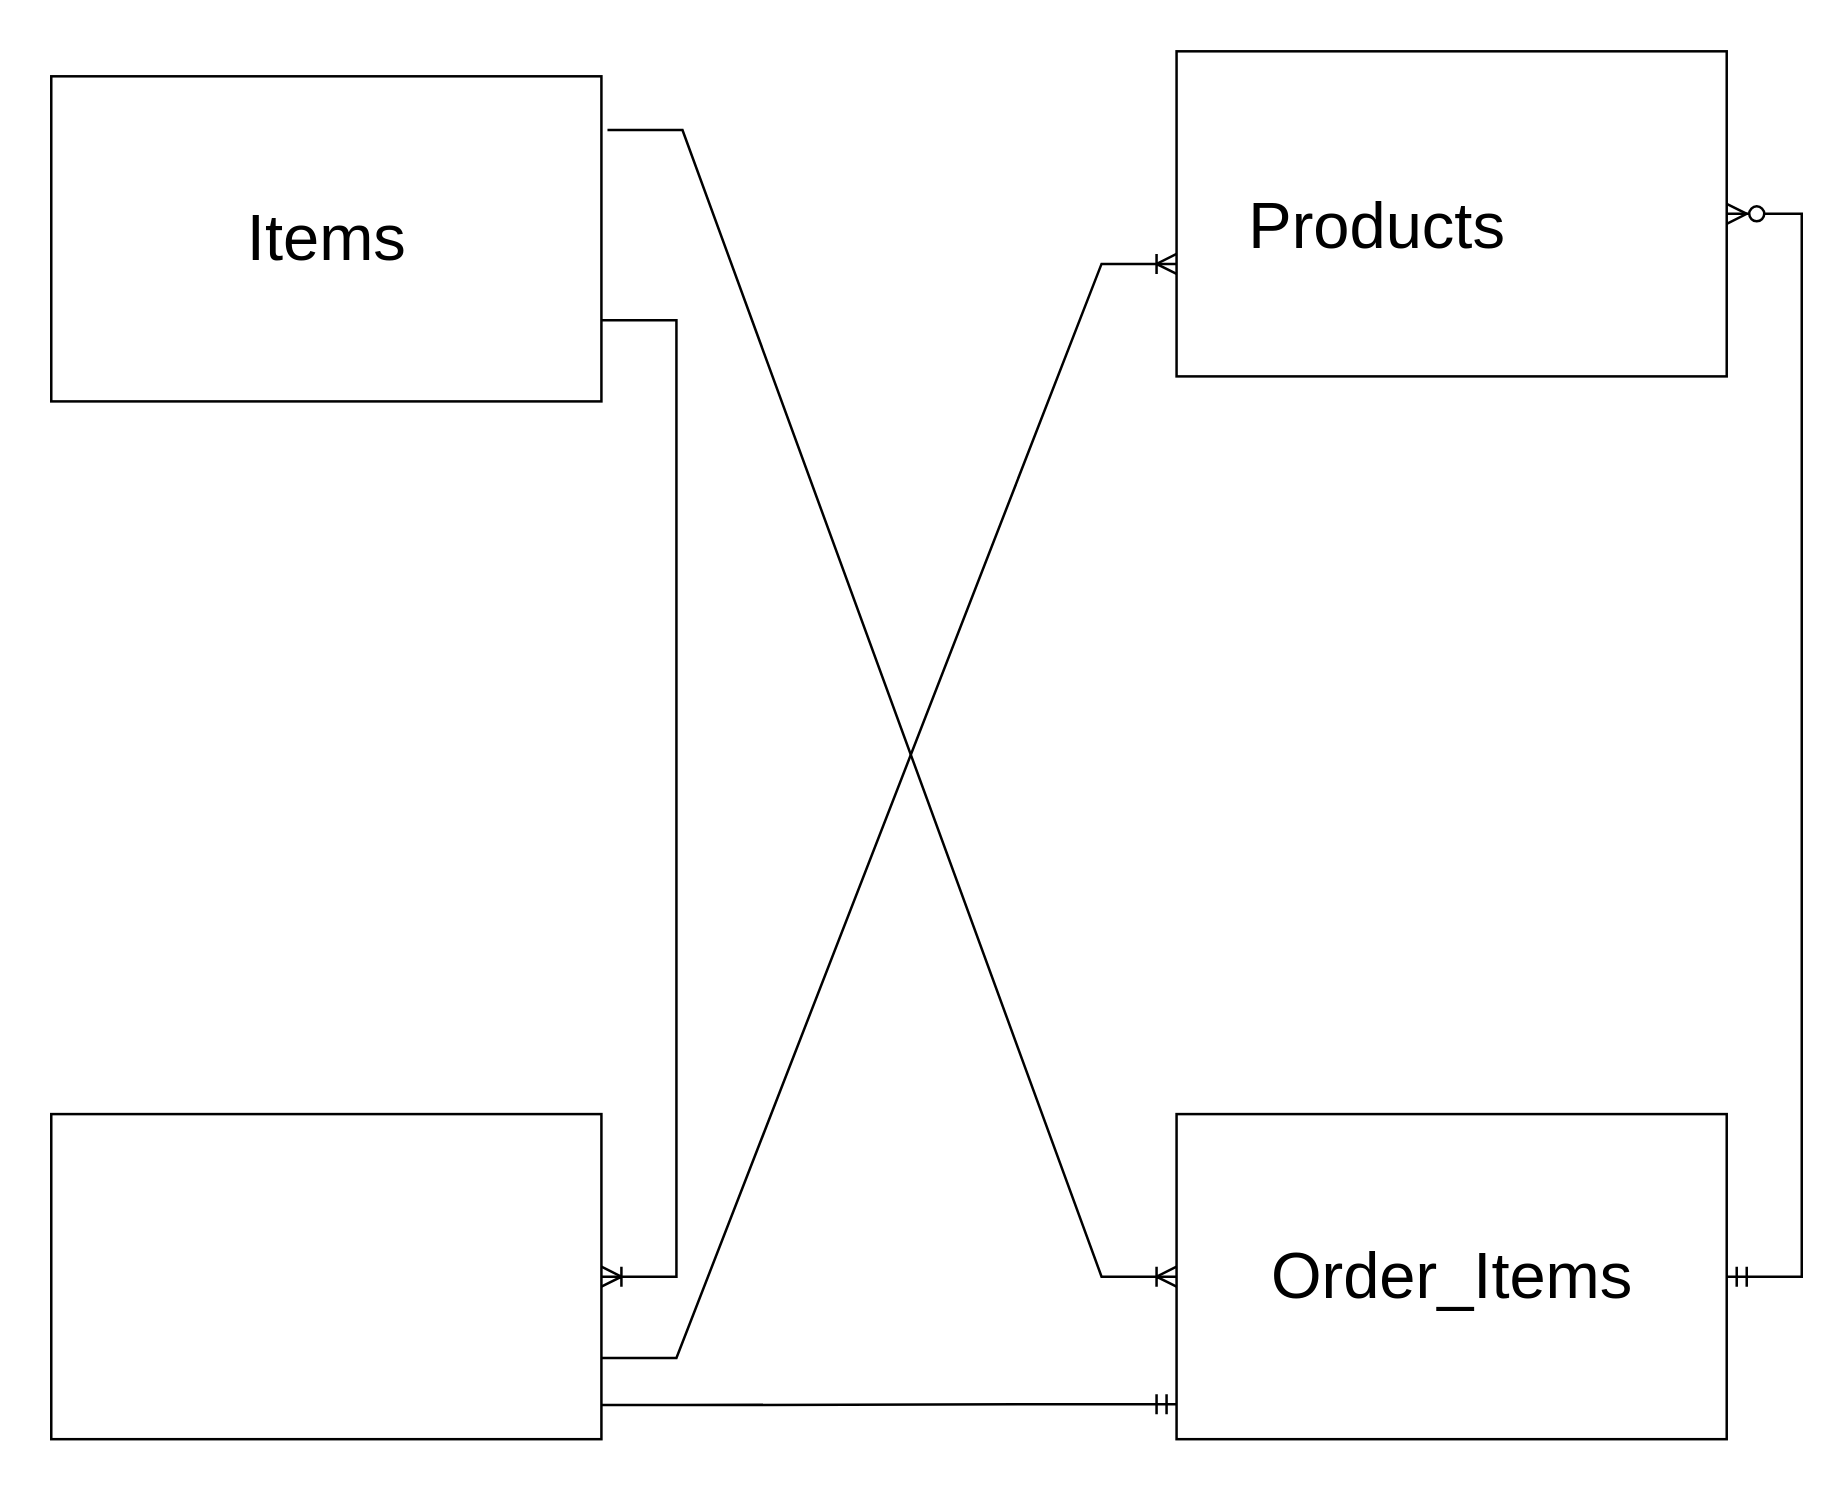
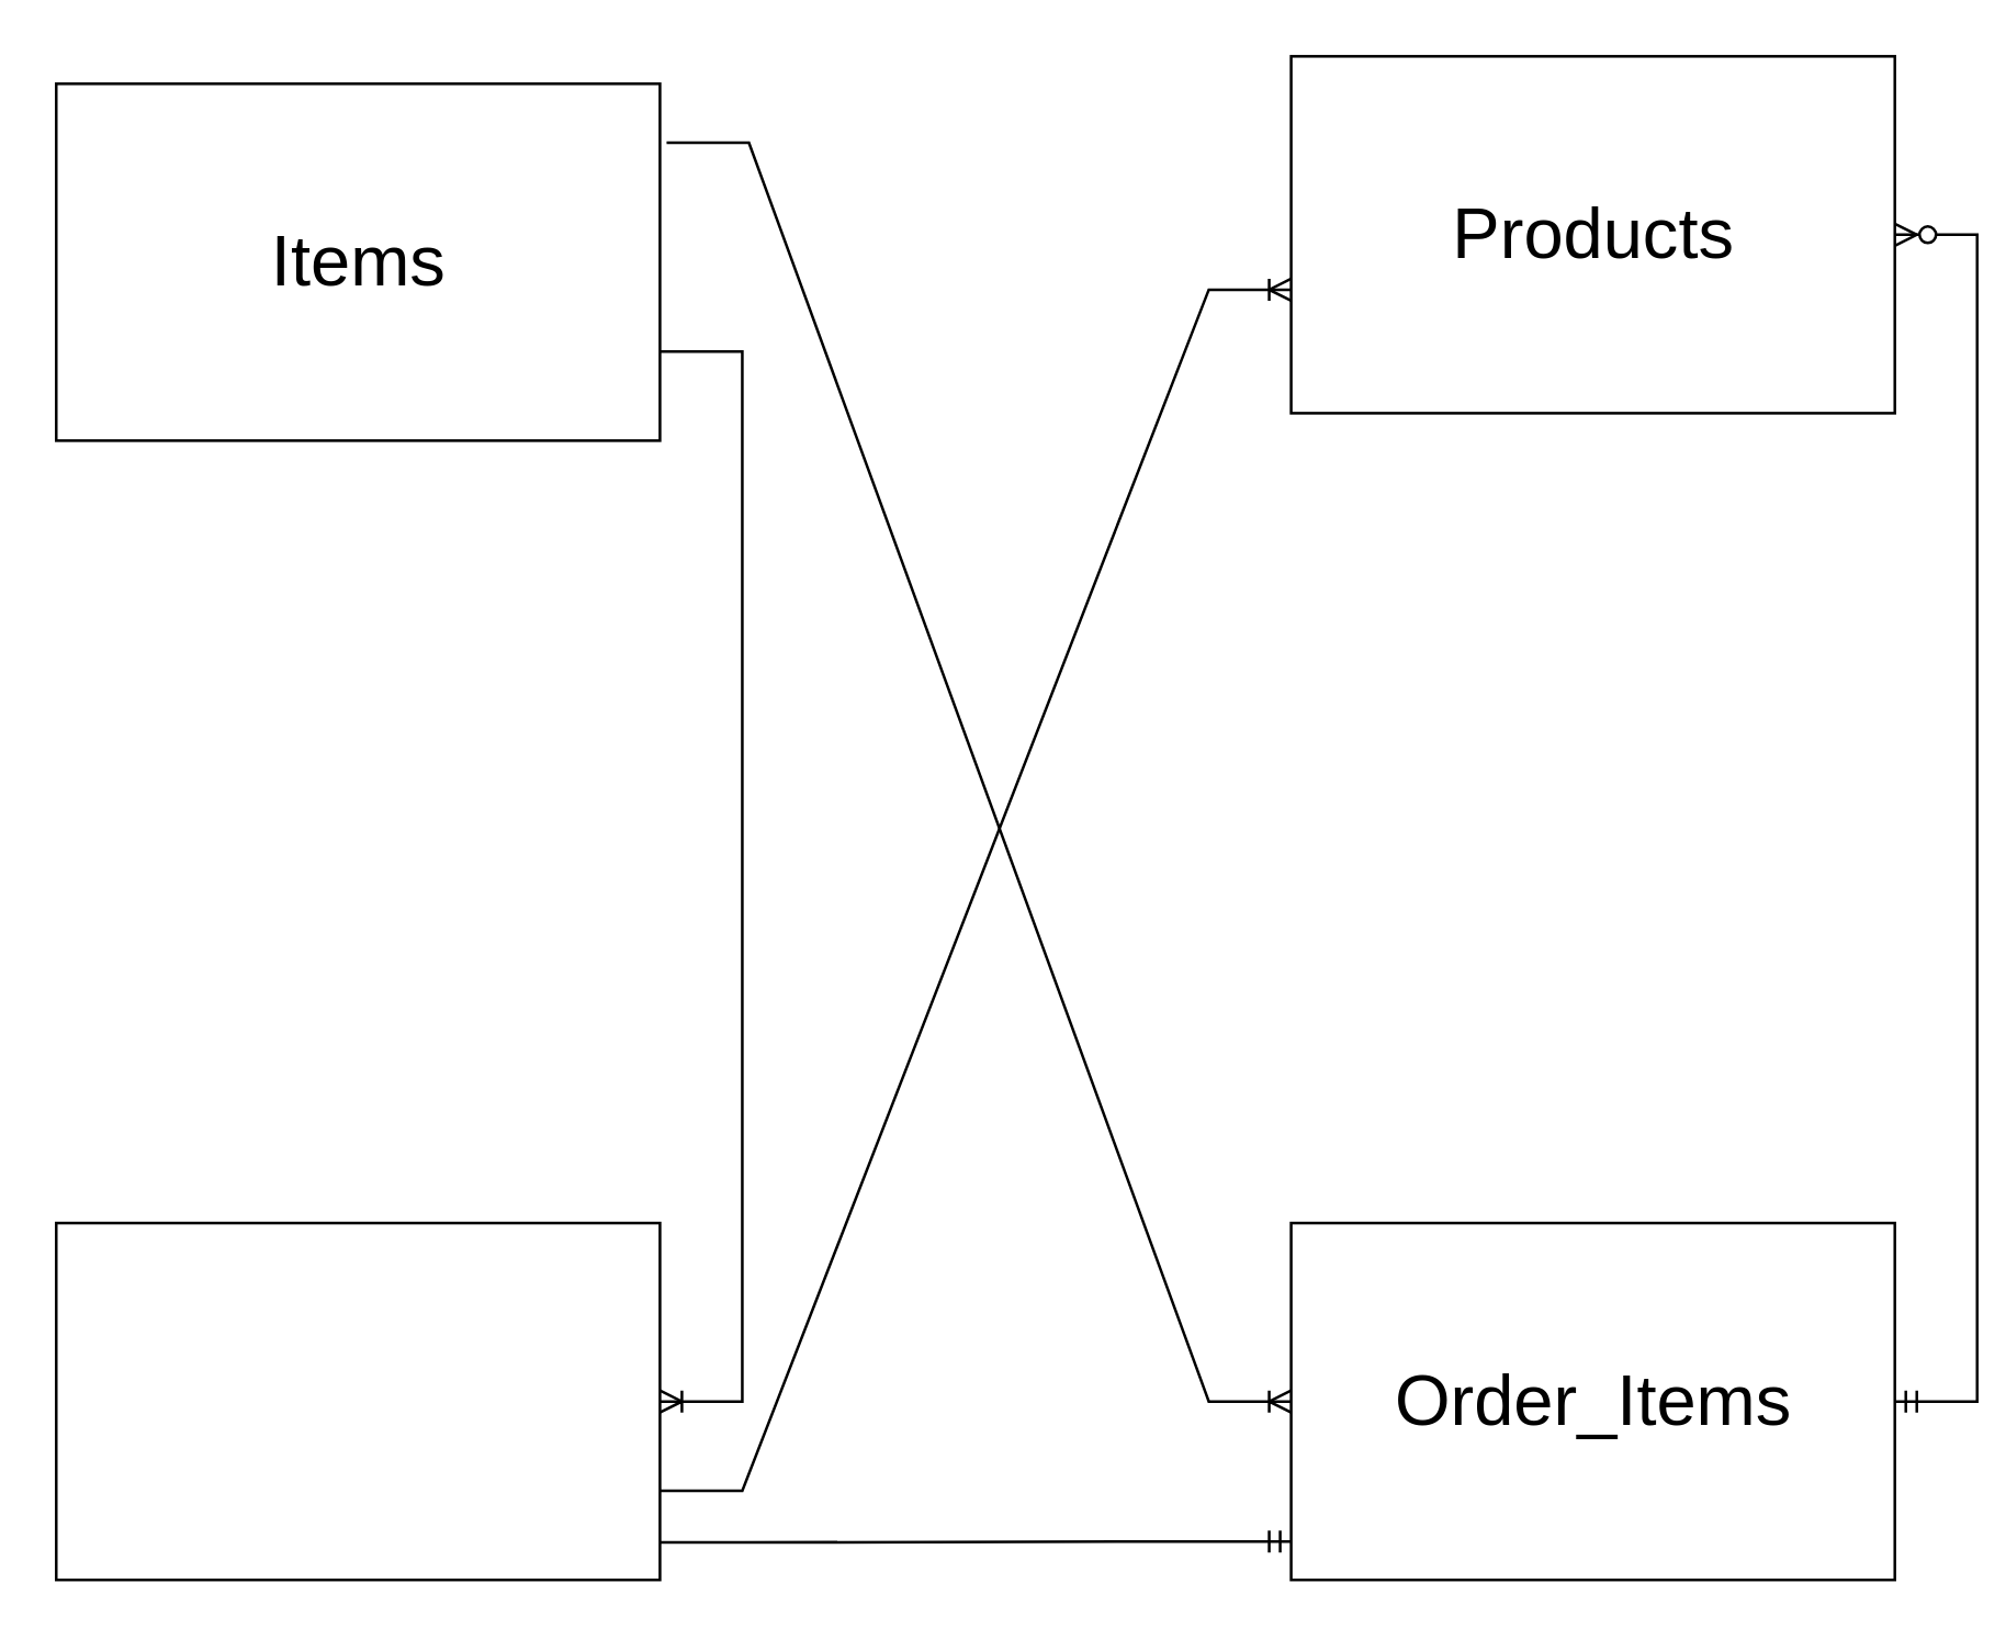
  <mxCell id="0" />
  <mxCell id="1" parent="0" />
  <mxCell id="2" value="" style="whiteSpace=wrap;html=1;" parent="1" vertex="1"><mxGeometry x="20" y="30" width="220" height="130" as="geometry" /></mxCell>
  <mxCell id="3" value="&lt;font style=&quot;font-size: 26px&quot;&gt;Items&lt;/font&gt;" style="text;html=1;resizable=0;autosize=1;align=center;verticalAlign=middle;points=[];fillColor=none;strokeColor=none;rounded=0;" parent="2" vertex="1"><mxGeometry x="45" y="55" width="130" height="20" as="geometry" /></mxCell>
  <mxCell id="4" value="" style="whiteSpace=wrap;html=1;" parent="1" vertex="1"><mxGeometry x="470" y="20" width="220" height="130" as="geometry" /></mxCell>
  <mxCell id="5" value="" style="whiteSpace=wrap;html=1;" parent="1" vertex="1"><mxGeometry x="20" y="445" width="220" height="130" as="geometry" /></mxCell>
  <mxCell id="6" value="" style="whiteSpace=wrap;html=1;" parent="1" vertex="1"><mxGeometry x="470" y="445" width="220" height="130" as="geometry" /></mxCell>
- <mxCell id="7" value="&lt;span style=&quot;font-size: 26px&quot;&gt;Products&lt;br&gt;&lt;/span&gt;" style="text;html=1;resizable=0;autosize=1;align=center;verticalAlign=middle;points=[];fillColor=none;strokeColor=none;rounded=0;" parent="1" vertex="1"><mxGeometry x="490" y="80" width="120" height="20" as="geometry" /></mxCell>
+ <mxCell id="7" value="&lt;span style=&quot;font-size: 26px&quot;&gt;Products&lt;br&gt;&lt;/span&gt;" style="text;html=1;resizable=0;autosize=1;align=center;verticalAlign=middle;points=[];fillColor=none;strokeColor=none;rounded=0;" parent="1" vertex="1"><mxGeometry x="520" y="75" width="120" height="20" as="geometry" /></mxCell>
  <mxCell id="8" value="&lt;font style=&quot;font-size: 26px&quot;&gt;Order_Items&lt;/font&gt;" style="text;html=1;resizable=0;autosize=1;align=center;verticalAlign=middle;points=[];fillColor=none;strokeColor=none;rounded=0;" parent="1" vertex="1"><mxGeometry x="500" y="500" width="160" height="20" as="geometry" /></mxCell>
  <mxCell id="9" value="" style="edgeStyle=entityRelationEdgeStyle;fontSize=12;html=1;endArrow=ERoneToMany;rounded=0;exitX=1.011;exitY=0.165;exitDx=0;exitDy=0;entryX=0;entryY=0.5;entryDx=0;entryDy=0;exitPerimeter=0;" parent="1" source="2" target="6" edge="1"><mxGeometry width="100" height="100" relative="1" as="geometry"><mxPoint x="290" y="350" as="sourcePoint" /><mxPoint x="390" y="250" as="targetPoint" /></mxGeometry></mxCell>
  <mxCell id="10" value="" style="edgeStyle=entityRelationEdgeStyle;fontSize=12;html=1;endArrow=ERoneToMany;rounded=0;entryX=0;entryY=0.654;entryDx=0;entryDy=0;entryPerimeter=0;exitX=1;exitY=0.75;exitDx=0;exitDy=0;" parent="1" source="5" target="4" edge="1"><mxGeometry width="100" height="100" relative="1" as="geometry"><mxPoint x="60" y="450" as="sourcePoint" /><mxPoint x="390" y="250" as="targetPoint" /></mxGeometry></mxCell>
  <mxCell id="11" value="" style="edgeStyle=entityRelationEdgeStyle;fontSize=12;html=1;endArrow=ERoneToMany;rounded=0;exitX=1;exitY=0.75;exitDx=0;exitDy=0;" parent="1" source="2" target="5" edge="1"><mxGeometry width="100" height="100" relative="1" as="geometry"><mxPoint x="-60" y="150" as="sourcePoint" /><mxPoint x="140" y="270" as="targetPoint" /></mxGeometry></mxCell>
  <mxCell id="12" value="" style="edgeStyle=entityRelationEdgeStyle;fontSize=12;html=1;endArrow=ERoneToMany;rounded=0;exitX=0;exitY=0.192;exitDx=0;exitDy=0;entryX=0.002;entryY=0.86;entryDx=0;entryDy=0;entryPerimeter=0;exitPerimeter=0;strokeColor=none;" parent="1" source="6" target="4" edge="1"><mxGeometry width="100" height="100" relative="1" as="geometry"><mxPoint x="700" y="500" as="sourcePoint" /><mxPoint x="466" y="140" as="targetPoint" /></mxGeometry></mxCell>
  <mxCell id="13" value="" style="edgeStyle=entityRelationEdgeStyle;fontSize=12;html=1;endArrow=ERmandOne;rounded=0;exitX=1;exitY=0.895;exitDx=0;exitDy=0;exitPerimeter=0;" parent="1" source="5" edge="1"><mxGeometry width="100" height="100" relative="1" as="geometry"><mxPoint x="290" y="350" as="sourcePoint" /><mxPoint x="470" y="561" as="targetPoint" /></mxGeometry></mxCell>
  <mxCell id="14" value="" style="edgeStyle=entityRelationEdgeStyle;fontSize=12;html=1;endArrow=ERzeroToMany;startArrow=ERmandOne;rounded=0;exitX=1;exitY=0.5;exitDx=0;exitDy=0;" parent="1" source="6" target="4" edge="1"><mxGeometry width="100" height="100" relative="1" as="geometry"><mxPoint x="700" y="520" as="sourcePoint" /><mxPoint x="390" y="250" as="targetPoint" /></mxGeometry></mxCell>
